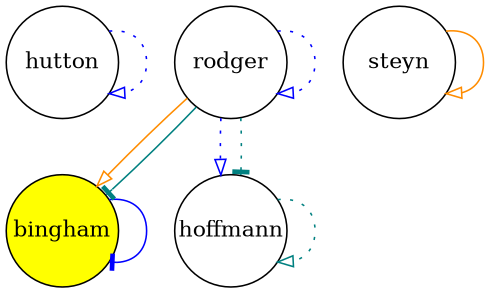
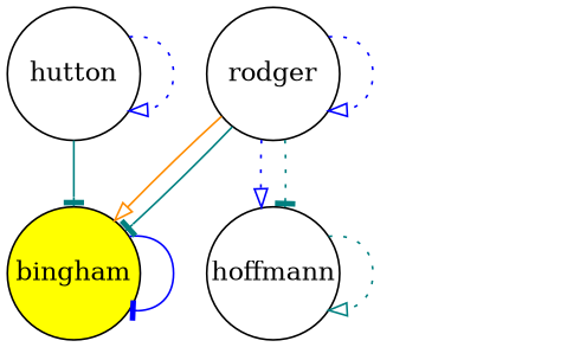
  digraph {
    node [fillcolor=white fixedsize=true shape=circle style=filled]
    edge [arrowhead=onormal color=blue penwidth=1 style=bold]
    bingham [fillcolor=yellow height=1 width=1]
-   steyn [height=1 width=1]
    hoffmann [height=1 width=1]
    hutton [height=1 width=1]
    rodger [height=1 width=1]
    bingham -> bingham [arrowhead=tee]
-   steyn -> steyn [color=darkorange]
    hoffmann -> hoffmann [color=teal style=dotted]
+   hutton -> bingham [arrowhead=tee color=teal]
    hutton -> hutton [style=dotted]
    rodger -> bingham [color=darkorange]
    rodger -> bingham [arrowhead=tee color=teal]
    rodger -> hoffmann [style=dotted]
    rodger -> hoffmann [arrowhead=tee color=teal style=dotted]
    rodger -> rodger [style=dotted]
  }
